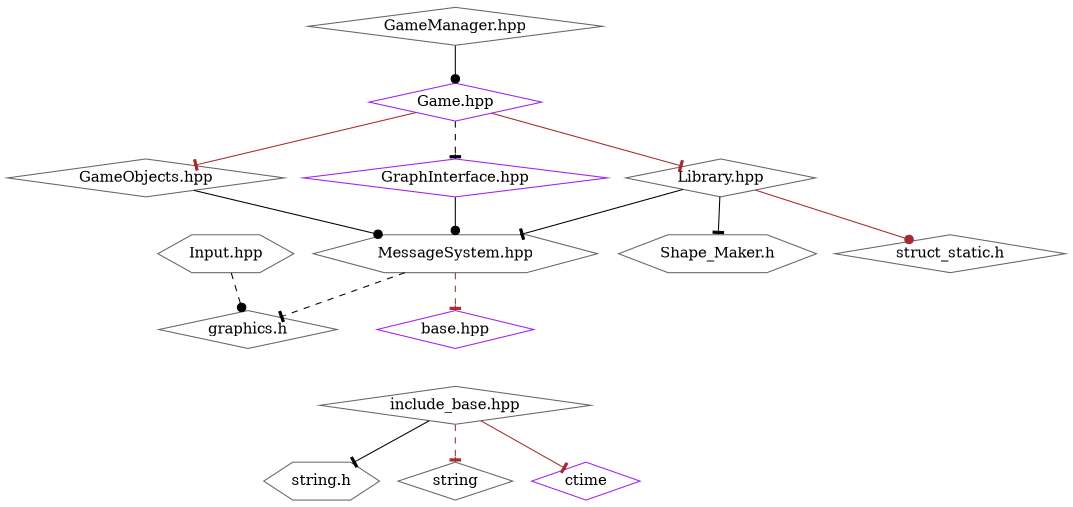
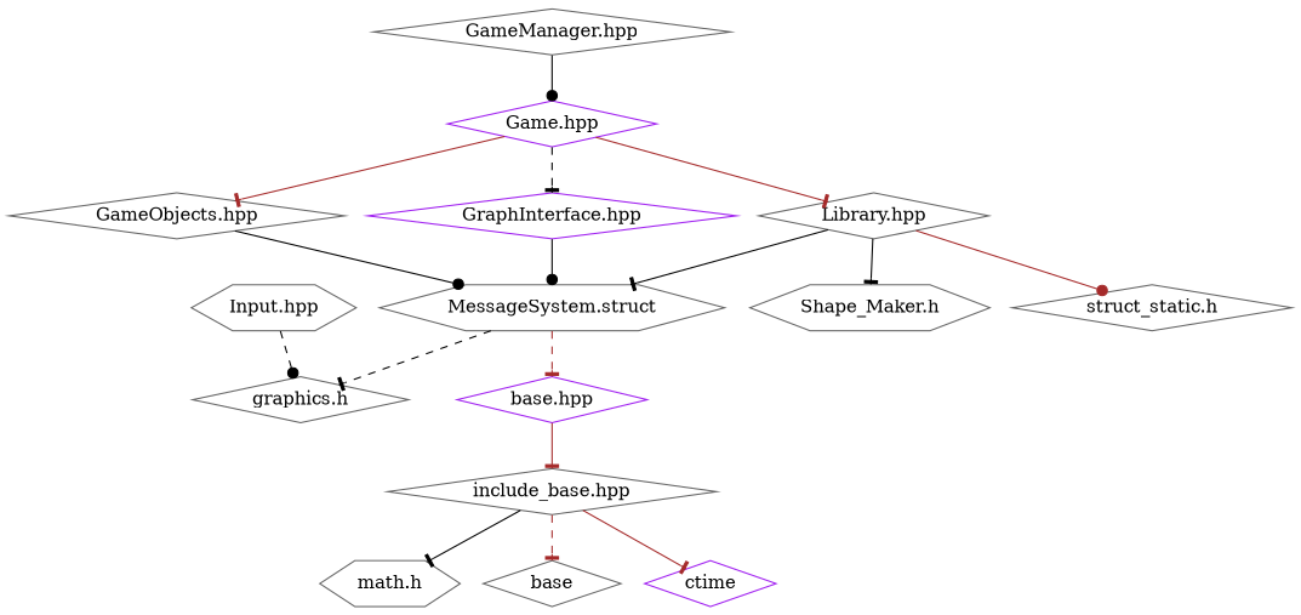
  digraph {
    node [color=gray40 shape=diamond]
    edge [arrowhead=tee color=black style=solid]
    "base.hpp" [color=purple]
    "include_base.hpp"
-   "math.h" [shape=hexagon label="string.h"]
-   string
+   "math.h" [shape=hexagon]
+   string [label=base]
    ctime [color=purple]
-   "MessageSystem.hpp" [shape=hexagon]
+   "MessageSystem.hpp" [shape=hexagon label="MessageSystem.struct"]
    "GameObjects.hpp"
    "graphics.h"
    "Game.hpp" [color=purple]
    "Library.hpp"
    "GraphInterface.hpp" [color=purple]
    "Shape_Maker.h" [shape=hexagon]
    "struct_static.h"
    "GameManager.hpp"
    "Input.hpp" [shape=hexagon]
+   "base.hpp" -> "include_base.hpp" [color=brown]
    "include_base.hpp" -> "math.h"
    "include_base.hpp" -> string [color=brown style=dashed]
    "include_base.hpp" -> ctime [color=brown]
    "MessageSystem.hpp" -> "base.hpp" [color=brown style=dashed]
    "MessageSystem.hpp" -> "graphics.h" [style=dashed]
    "GameObjects.hpp" -> "MessageSystem.hpp" [arrowhead=dot]
    "Game.hpp" -> "GameObjects.hpp" [color=brown]
    "Game.hpp" -> "Library.hpp" [color=brown]
    "Game.hpp" -> "GraphInterface.hpp" [style=dashed]
    "Library.hpp" -> "MessageSystem.hpp"
    "Library.hpp" -> "Shape_Maker.h"
    "Library.hpp" -> "struct_static.h" [arrowhead=dot color=brown]
    "GraphInterface.hpp" -> "MessageSystem.hpp" [arrowhead=dot]
    "GameManager.hpp" -> "Game.hpp" [arrowhead=dot]
    "Input.hpp" -> "graphics.h" [arrowhead=dot style=dashed]
  }
